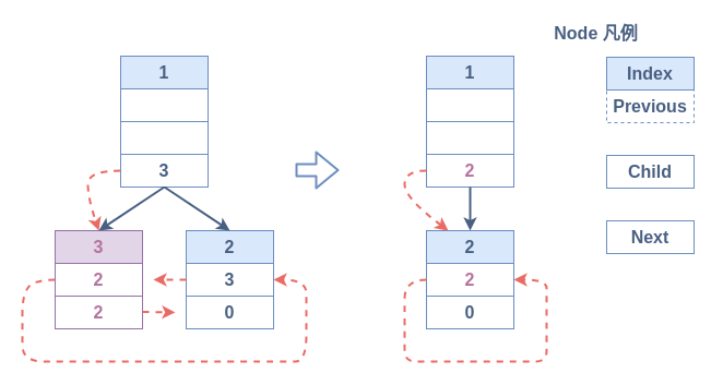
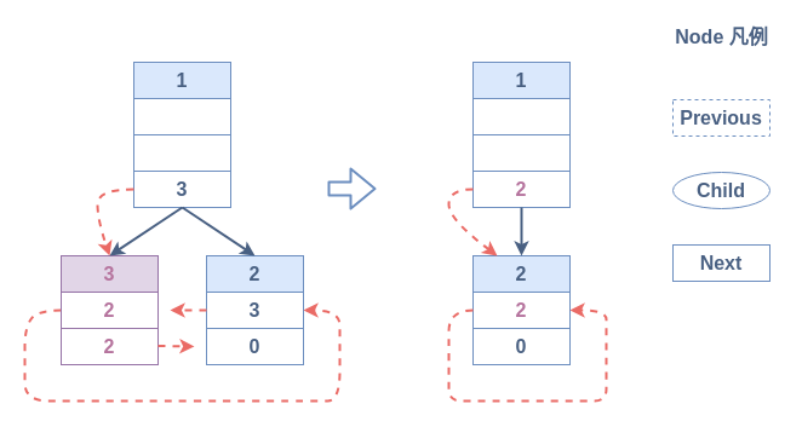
  <mxCell id="0" />
  <mxCell id="1" parent="0" />
  <mxCell id="2" value="&lt;b&gt;&lt;font style=&quot;font-size: 16px&quot; color=&quot;#496082&quot;&gt;2&lt;/font&gt;&lt;/b&gt;" style="rounded=0;whiteSpace=wrap;html=1;fillColor=#dae8fc;strokeColor=#6c8ebf;" parent="1" vertex="1"><mxGeometry x="390" y="211" width="80" height="30" as="geometry" /></mxCell>
  <mxCell id="3" value="&lt;b&gt;&lt;font style=&quot;font-size: 16px&quot; color=&quot;#b5739d&quot;&gt;2&lt;/font&gt;&lt;/b&gt;" style="rounded=0;whiteSpace=wrap;html=1;fillColor=none;strokeColor=#6c8ebf;" parent="1" vertex="1"><mxGeometry x="390" y="241" width="80" height="30" as="geometry" /></mxCell>
  <mxCell id="4" value="&lt;font color=&quot;#496082&quot; size=&quot;1&quot;&gt;&lt;b style=&quot;font-size: 16px&quot;&gt;0&lt;/b&gt;&lt;/font&gt;" style="rounded=0;whiteSpace=wrap;html=1;fillColor=none;strokeColor=#6c8ebf;" parent="1" vertex="1"><mxGeometry x="390" y="271" width="80" height="30" as="geometry" /></mxCell>
- <mxCell id="5" value="&lt;b&gt;&lt;font style=&quot;font-size: 16px&quot; color=&quot;#496082&quot;&gt;Index&lt;/font&gt;&lt;/b&gt;" style="rounded=0;whiteSpace=wrap;html=1;fillColor=#dae8fc;strokeColor=#6c8ebf;" parent="1" vertex="1"><mxGeometry x="555" y="52" width="80" height="30" as="geometry" /></mxCell>
  <mxCell id="6" value="&lt;b&gt;&lt;font style=&quot;font-size: 16px&quot; color=&quot;#496082&quot;&gt;Previous&lt;/font&gt;&lt;/b&gt;" style="rounded=0;whiteSpace=wrap;html=1;fillColor=none;strokeColor=#6c8ebf;dashed=1;" parent="1" vertex="1"><mxGeometry x="555" y="82" width="80" height="30" as="geometry" /></mxCell>
  <mxCell id="7" value="&lt;font color=&quot;#496082&quot; size=&quot;1&quot;&gt;&lt;b style=&quot;font-size: 16px&quot;&gt;Next&lt;/b&gt;&lt;/font&gt;" style="rounded=0;whiteSpace=wrap;html=1;fillColor=none;strokeColor=#6c8ebf;" parent="1" vertex="1"><mxGeometry x="555" y="202" width="80" height="30" as="geometry" /></mxCell>
- <mxCell id="8" value="&lt;b&gt;&lt;font color=&quot;#496082&quot; style=&quot;font-size: 16px&quot;&gt;Node 凡例&lt;/font&gt;&lt;/b&gt;" style="text;html=1;align=center;verticalAlign=middle;resizable=0;points=[];autosize=1;" parent="1" vertex="1"><mxGeometry x="500" y="20" width="90" height="20" as="geometry" /></mxCell>
+ <mxCell id="8" value="&lt;b&gt;&lt;font color=&quot;#496082&quot; style=&quot;font-size: 16px&quot;&gt;Node 凡例&lt;/font&gt;&lt;/b&gt;" style="text;html=1;align=center;verticalAlign=middle;resizable=0;points=[];autosize=1;" parent="1" vertex="1"><mxGeometry x="550" y="20" width="90" height="20" as="geometry" /></mxCell>
  <mxCell id="9" value="&lt;b&gt;&lt;font style=&quot;font-size: 16px&quot; color=&quot;#496082&quot;&gt;1&lt;/font&gt;&lt;/b&gt;" style="rounded=0;whiteSpace=wrap;html=1;fillColor=#dae8fc;strokeColor=#6c8ebf;" parent="1" vertex="1"><mxGeometry x="390" y="51" width="80" height="30" as="geometry" /></mxCell>
  <mxCell id="10" value="" style="rounded=0;whiteSpace=wrap;html=1;fillColor=none;strokeColor=#6c8ebf;" parent="1" vertex="1"><mxGeometry x="390" y="81" width="80" height="30" as="geometry" /></mxCell>
  <mxCell id="11" value="&lt;font size=&quot;1&quot; color=&quot;#b5739d&quot;&gt;&lt;b style=&quot;font-size: 16px&quot;&gt;2&lt;/b&gt;&lt;/font&gt;" style="rounded=0;whiteSpace=wrap;html=1;fillColor=none;strokeColor=#6c8ebf;" parent="1" vertex="1"><mxGeometry x="390" y="141" width="80" height="30" as="geometry" /></mxCell>
  <mxCell id="12" value="" style="endArrow=classic;html=1;exitX=0.5;exitY=1;exitDx=0;exitDy=0;entryX=0.5;entryY=0;entryDx=0;entryDy=0;strokeColor=#496082;strokeWidth=2;" parent="1" source="11" target="2" edge="1"><mxGeometry width="50" height="50" relative="1" as="geometry"><mxPoint x="310" y="411" as="sourcePoint" /><mxPoint x="360" y="361" as="targetPoint" /></mxGeometry></mxCell>
- <mxCell id="13" value="&lt;font color=&quot;#496082&quot; size=&quot;1&quot;&gt;&lt;b style=&quot;font-size: 16px&quot;&gt;Child&lt;/b&gt;&lt;/font&gt;" style="rounded=0;whiteSpace=wrap;html=1;fillColor=none;strokeColor=#6c8ebf;" parent="1" vertex="1"><mxGeometry x="555" y="142" width="80" height="30" as="geometry" /></mxCell>
+ <mxCell id="13" value="&lt;font color=&quot;#496082&quot; size=&quot;1&quot;&gt;&lt;b style=&quot;font-size: 16px&quot;&gt;Child&lt;/b&gt;&lt;/font&gt;" style="ellipse;whiteSpace=wrap;html=1;fillColor=none;strokeColor=#6c8ebf;" parent="1" vertex="1"><mxGeometry x="555" y="142" width="80" height="30" as="geometry" /></mxCell>
  <mxCell id="14" value="" style="rounded=0;whiteSpace=wrap;html=1;fillColor=none;strokeColor=#6c8ebf;" parent="1" vertex="1"><mxGeometry x="390" y="111" width="80" height="30" as="geometry" /></mxCell>
  <mxCell id="15" value="" style="curved=1;endArrow=classic;html=1;dashed=1;strokeColor=#EA6B66;strokeWidth=2;exitX=0;exitY=0.5;exitDx=0;exitDy=0;entryX=1;entryY=0.5;entryDx=0;entryDy=0;" parent="1" source="3" target="3" edge="1"><mxGeometry width="50" height="50" relative="1" as="geometry"><mxPoint x="330" y="371" as="sourcePoint" /><mxPoint x="530" y="256" as="targetPoint" /><Array as="points"><mxPoint x="370" y="256" /><mxPoint x="370" y="291" /><mxPoint x="370" y="311" /><mxPoint x="370" y="331" /><mxPoint x="390" y="331" /><mxPoint x="480" y="331" /><mxPoint x="500" y="331" /><mxPoint x="500" y="311" /><mxPoint x="500" y="271" /><mxPoint x="500" y="256" /></Array></mxGeometry></mxCell>
  <mxCell id="16" value="" style="curved=1;endArrow=classic;html=1;dashed=1;strokeColor=#EA6B66;strokeWidth=2;exitX=0;exitY=0.5;exitDx=0;exitDy=0;entryX=0.25;entryY=0;entryDx=0;entryDy=0;" parent="1" source="11" target="2" edge="1"><mxGeometry width="50" height="50" relative="1" as="geometry"><mxPoint x="310" y="401" as="sourcePoint" /><mxPoint x="370" y="201" as="targetPoint" /><Array as="points"><mxPoint x="370" y="156" /><mxPoint x="370" y="181" /></Array></mxGeometry></mxCell>
  <mxCell id="17" value="&lt;b&gt;&lt;font style=&quot;font-size: 16px&quot; color=&quot;#496082&quot;&gt;1&lt;/font&gt;&lt;/b&gt;" style="rounded=0;whiteSpace=wrap;html=1;fillColor=#dae8fc;strokeColor=#6c8ebf;" parent="1" vertex="1"><mxGeometry x="110" y="51" width="80" height="30" as="geometry" /></mxCell>
  <mxCell id="18" value="" style="rounded=0;whiteSpace=wrap;html=1;fillColor=none;strokeColor=#6c8ebf;" parent="1" vertex="1"><mxGeometry x="110" y="81" width="80" height="30" as="geometry" /></mxCell>
  <mxCell id="19" value="&lt;font size=&quot;1&quot; color=&quot;#496082&quot;&gt;&lt;b style=&quot;font-size: 16px&quot;&gt;3&lt;/b&gt;&lt;/font&gt;" style="rounded=0;whiteSpace=wrap;html=1;fillColor=none;strokeColor=#6c8ebf;" parent="1" vertex="1"><mxGeometry x="110" y="141" width="80" height="30" as="geometry" /></mxCell>
  <mxCell id="20" value="&lt;b&gt;&lt;font style=&quot;font-size: 16px&quot; color=&quot;#496082&quot;&gt;2&lt;/font&gt;&lt;/b&gt;" style="rounded=0;whiteSpace=wrap;html=1;fillColor=#dae8fc;strokeColor=#6c8ebf;" parent="1" vertex="1"><mxGeometry x="170" y="211" width="80" height="30" as="geometry" /></mxCell>
  <mxCell id="21" value="&lt;b&gt;&lt;font style=&quot;font-size: 16px&quot; color=&quot;#496082&quot;&gt;3&lt;/font&gt;&lt;/b&gt;" style="rounded=0;whiteSpace=wrap;html=1;fillColor=none;strokeColor=#6c8ebf;" parent="1" vertex="1"><mxGeometry x="170" y="241" width="80" height="30" as="geometry" /></mxCell>
  <mxCell id="22" value="&lt;font color=&quot;#496082&quot; size=&quot;1&quot;&gt;&lt;b style=&quot;font-size: 16px&quot;&gt;0&lt;/b&gt;&lt;/font&gt;" style="rounded=0;whiteSpace=wrap;html=1;fillColor=none;strokeColor=#6c8ebf;" parent="1" vertex="1"><mxGeometry x="170" y="271" width="80" height="30" as="geometry" /></mxCell>
  <mxCell id="23" value="" style="endArrow=classic;html=1;strokeColor=#496082;strokeWidth=2;exitX=0.5;exitY=1;exitDx=0;exitDy=0;entryX=0.5;entryY=0;entryDx=0;entryDy=0;" parent="1" source="19" target="20" edge="1"><mxGeometry width="50" height="50" relative="1" as="geometry"><mxPoint x="30" y="411" as="sourcePoint" /><mxPoint x="80" y="361" as="targetPoint" /></mxGeometry></mxCell>
  <mxCell id="24" value="" style="rounded=0;whiteSpace=wrap;html=1;fillColor=none;strokeColor=#6c8ebf;" parent="1" vertex="1"><mxGeometry x="110" y="111" width="80" height="30" as="geometry" /></mxCell>
  <mxCell id="25" value="" style="endArrow=classic;html=1;dashed=1;strokeColor=#EA6B66;strokeWidth=2;exitX=0;exitY=0.5;exitDx=0;exitDy=0;" parent="1" source="21" edge="1"><mxGeometry width="50" height="50" relative="1" as="geometry"><mxPoint x="220" y="256" as="sourcePoint" /><mxPoint x="140" y="256" as="targetPoint" /></mxGeometry></mxCell>
  <mxCell id="26" value="" style="curved=1;endArrow=classic;html=1;dashed=1;strokeColor=#EA6B66;strokeWidth=2;exitX=0;exitY=0.5;exitDx=0;exitDy=0;entryX=1;entryY=0.5;entryDx=0;entryDy=0;" parent="1" source="29" target="21" edge="1"><mxGeometry width="50" height="50" relative="1" as="geometry"><mxPoint x="-10" y="256" as="sourcePoint" /><mxPoint x="320" y="256" as="targetPoint" /><Array as="points"><mxPoint x="30" y="256" /><mxPoint x="20" y="271" /><mxPoint x="20" y="301" /><mxPoint x="20" y="331" /><mxPoint x="60" y="331" /><mxPoint x="260" y="331" /><mxPoint x="280" y="331" /><mxPoint x="280" y="281" /><mxPoint x="280" y="256" /></Array></mxGeometry></mxCell>
  <mxCell id="27" value="" style="curved=1;endArrow=classic;html=1;dashed=1;strokeColor=#EA6B66;strokeWidth=2;exitX=0;exitY=0.5;exitDx=0;exitDy=0;entryX=0.5;entryY=0;entryDx=0;entryDy=0;" parent="1" source="19" target="28" edge="1"><mxGeometry width="50" height="50" relative="1" as="geometry"><mxPoint x="30" y="401" as="sourcePoint" /><mxPoint x="30" y="201" as="targetPoint" /><Array as="points"><mxPoint x="80" y="156" /><mxPoint x="80" y="181" /></Array></mxGeometry></mxCell>
  <mxCell id="28" value="&lt;b&gt;&lt;font style=&quot;font-size: 16px&quot; color=&quot;#b5739d&quot;&gt;3&lt;/font&gt;&lt;/b&gt;" style="rounded=0;whiteSpace=wrap;html=1;fillColor=#e1d5e7;strokeColor=#9673a6;" parent="1" vertex="1"><mxGeometry x="50" y="211" width="80" height="30" as="geometry" /></mxCell>
  <mxCell id="29" value="&lt;b&gt;&lt;font style=&quot;font-size: 16px&quot; color=&quot;#b5739d&quot;&gt;2&lt;/font&gt;&lt;/b&gt;" style="rounded=0;whiteSpace=wrap;html=1;fillColor=none;strokeColor=#9673a6;" parent="1" vertex="1"><mxGeometry x="50" y="241" width="80" height="30" as="geometry" /></mxCell>
  <mxCell id="30" value="&lt;font size=&quot;1&quot; color=&quot;#b5739d&quot;&gt;&lt;b style=&quot;font-size: 16px&quot;&gt;2&lt;/b&gt;&lt;/font&gt;" style="rounded=0;whiteSpace=wrap;html=1;fillColor=none;strokeColor=#9673a6;" parent="1" vertex="1"><mxGeometry x="50" y="271" width="80" height="30" as="geometry" /></mxCell>
  <mxCell id="31" value="" style="shape=flexArrow;endArrow=classic;html=1;strokeColor=#6c8ebf;strokeWidth=2;fillColor=none;" parent="1" edge="1"><mxGeometry width="50" height="50" relative="1" as="geometry"><mxPoint x="270" y="155.5" as="sourcePoint" /><mxPoint x="310" y="155.5" as="targetPoint" /></mxGeometry></mxCell>
  <mxCell id="32" value="" style="endArrow=classic;html=1;strokeColor=#EA6B66;strokeWidth=2;dashed=1;exitX=1;exitY=0.483;exitDx=0;exitDy=0;exitPerimeter=0;" parent="1" source="30" edge="1"><mxGeometry width="50" height="50" relative="1" as="geometry"><mxPoint x="200" y="286" as="sourcePoint" /><mxPoint x="160" y="286" as="targetPoint" /></mxGeometry></mxCell>
  <mxCell id="33" value="" style="endArrow=classic;html=1;entryX=0.5;entryY=0;entryDx=0;entryDy=0;strokeColor=#496082;strokeWidth=2;" parent="1" target="28" edge="1"><mxGeometry width="50" height="50" relative="1" as="geometry"><mxPoint x="150" y="171" as="sourcePoint" /><mxPoint x="160" y="221" as="targetPoint" /></mxGeometry></mxCell>
